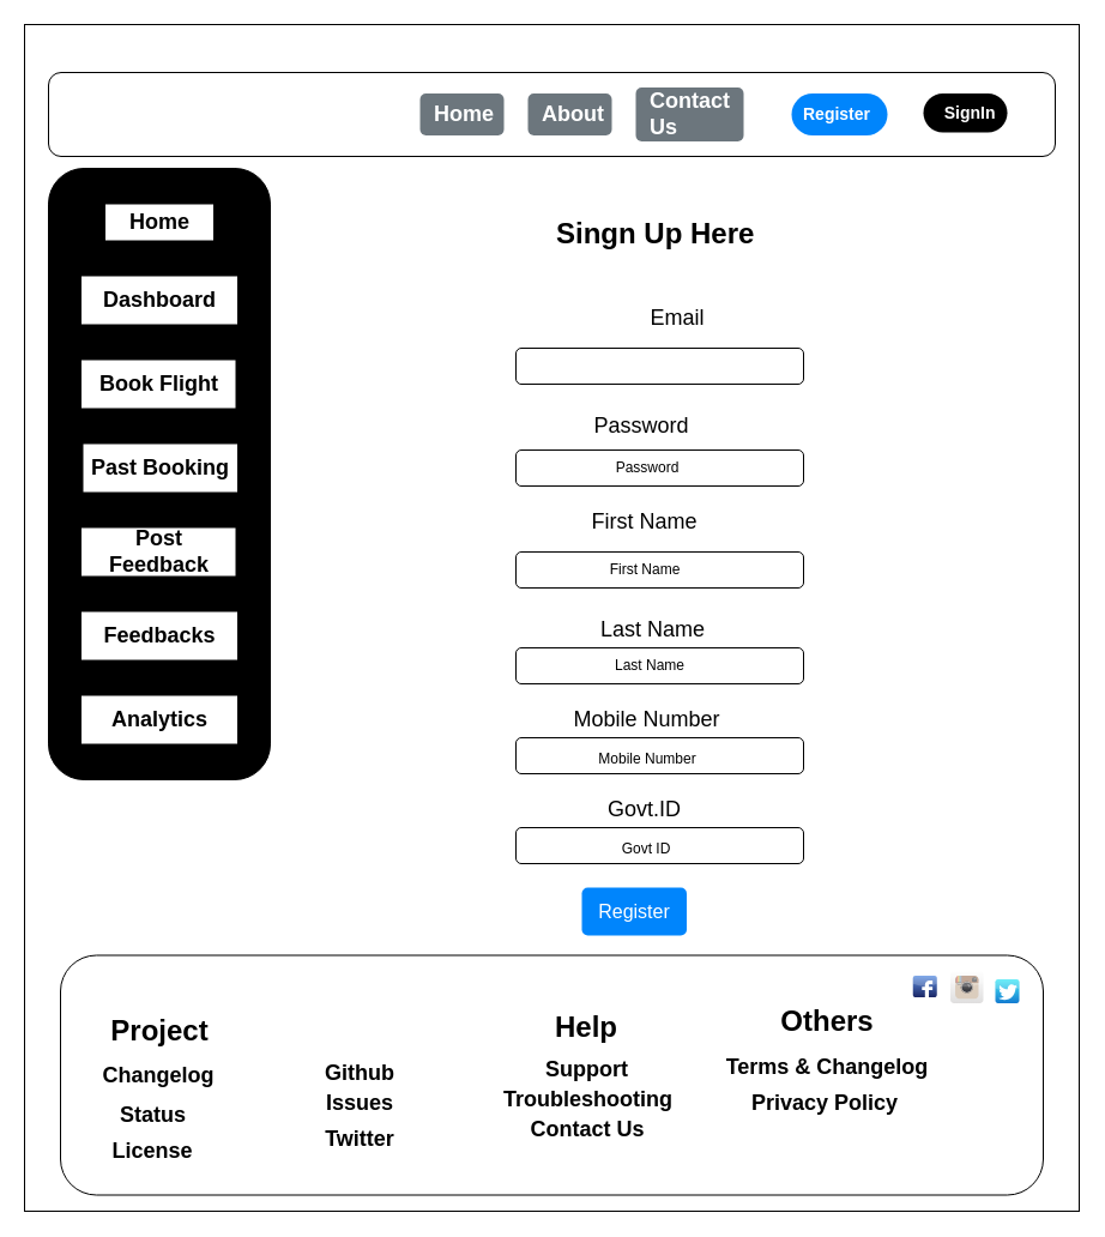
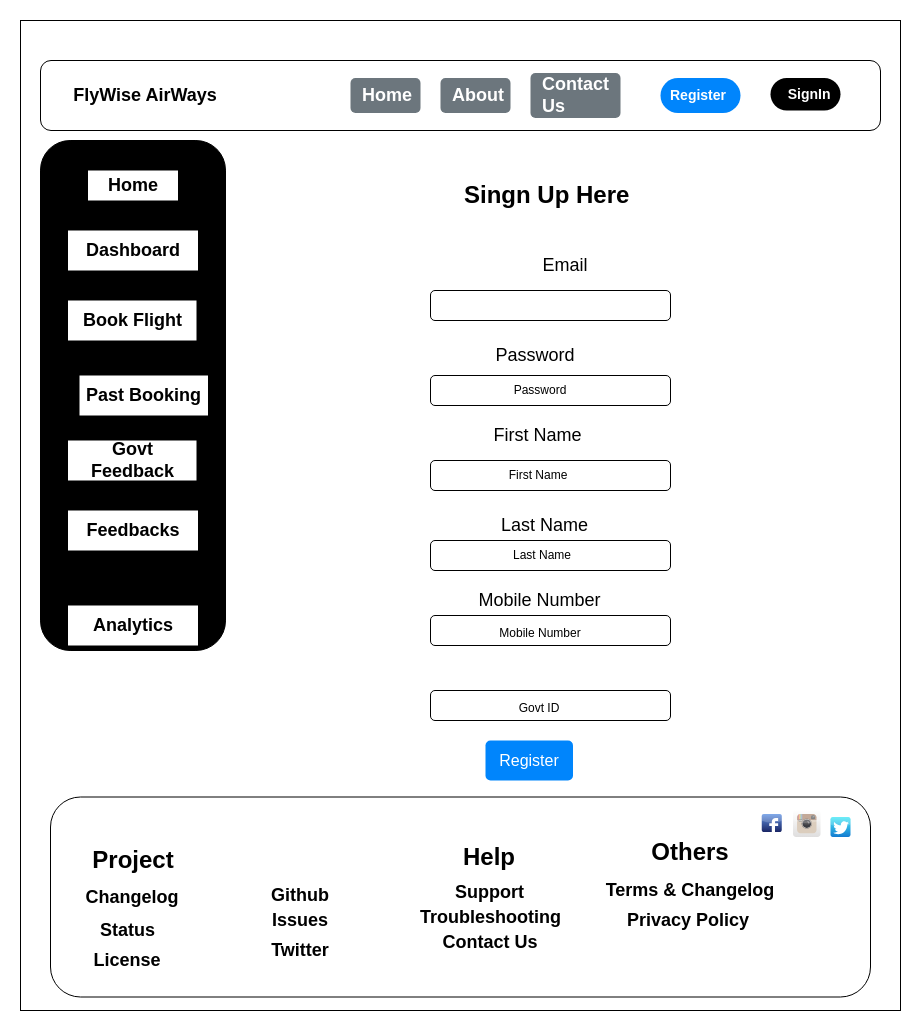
  <mxCell id="0" style=";html=1;" />
  <mxCell id="1" style=";html=1;" parent="0" />
  <mxCell id="2" style="edgeStyle=orthogonalEdgeStyle;rounded=0;orthogonalLoop=1;jettySize=auto;html=1;exitX=0.5;exitY=1;exitDx=0;exitDy=0;" edge="1" parent="1"><mxGeometry relative="1" as="geometry"><mxPoint x="350" y="890" as="sourcePoint" /><mxPoint x="350" y="890" as="targetPoint" /></mxGeometry></mxCell>
  <mxCell id="3" value="" style="rounded=0;whiteSpace=wrap;html=1;" vertex="1" parent="1"><mxGeometry x="20" width="880" height="990" as="geometry" y="20" /></mxCell>
  <mxCell id="4" value="" style="rounded=1;whiteSpace=wrap;html=1;" vertex="1" parent="1"><mxGeometry x="40" y="60" width="840" height="70" as="geometry" /></mxCell>
+ <mxCell id="5" value="&lt;font style=&quot;font-size: 18px;&quot;&gt;&lt;b&gt;FlyWise AirWays&lt;/b&gt;&lt;/font&gt;" style="text;html=1;align=center;verticalAlign=middle;whiteSpace=wrap;rounded=0;" vertex="1" parent="1"><mxGeometry x="40" y="80" width="210" height="30" as="geometry" /></mxCell>
  <mxCell id="6" value="Home" style="html=1;shadow=0;dashed=0;shape=mxgraph.bootstrap.rrect;rSize=5;strokeColor=none;strokeWidth=1;fillColor=#6C767D;fontColor=#FFFFFF;whiteSpace=wrap;align=left;verticalAlign=middle;spacingLeft=10;fontStyle=1;fontSize=18;" vertex="1" parent="1"><mxGeometry x="350" y="77.5" width="70" height="35" as="geometry" /></mxCell>
  <mxCell id="7" value="Abo&lt;span style=&quot;color: rgba(0, 0, 0, 0); font-family: monospace; font-size: 0px; font-weight: 400; text-wrap: nowrap;&quot;&gt;%3CmxGraphModel%3E%3Croot%3E%3CmxCell%20id%3D%220%22%2F%3E%3CmxCell%20id%3D%221%22%20parent%3D%220%22%2F%3E%3CmxCell%20id%3D%222%22%20value%3D%22Home%22%20style%3D%22html%3D1%3Bshadow%3D0%3Bdashed%3D0%3Bshape%3Dmxgraph.bootstrap.rrect%3BrSize%3D5%3BstrokeColor%3Dnone%3BstrokeWidth%3D1%3BfillColor%3D%236C767D%3BfontColor%3D%23FFFFFF%3BwhiteSpace%3Dwrap%3Balign%3Dleft%3BverticalAlign%3Dmiddle%3BspacingLeft%3D10%3BfontStyle%3D1%3BfontSize%3D18%3B%22%20vertex%3D%221%22%20parent%3D%221%22%3E%3CmxGeometry%20x%3D%22430%22%20y%3D%2275%22%20width%3D%2270%22%20height%3D%2235%22%20as%3D%22geometry%22%2F%3E%3C%2FmxCell%3E%3C%2Froot%3E%3C%2FmxGraphModel%3E&lt;/span&gt;&lt;span style=&quot;color: rgba(0, 0, 0, 0); font-family: monospace; font-size: 0px; font-weight: 400; text-wrap: nowrap;&quot;&gt;%3CmxGraphModel%3E%3Croot%3E%3CmxCell%20id%3D%220%22%2F%3E%3CmxCell%20id%3D%221%22%20parent%3D%220%22%2F%3E%3CmxCell%20id%3D%222%22%20value%3D%22Home%22%20style%3D%22html%3D1%3Bshadow%3D0%3Bdashed%3D0%3Bshape%3Dmxgraph.bootstrap.rrect%3BrSize%3D5%3BstrokeColor%3Dnone%3BstrokeWidth%3D1%3BfillColor%3D%236C767D%3BfontColor%3D%23FFFFFF%3BwhiteSpace%3Dwrap%3Balign%3Dleft%3BverticalAlign%3Dmiddle%3BspacingLeft%3D10%3BfontStyle%3D1%3BfontSize%3D18%3B%22%20vertex%3D%221%22%20parent%3D%221%22%3E%3CmxGeometry%20x%3D%22430%22%20y%3D%2275%22%20width%3D%2270%22%20height%3D%2235%22%20as%3D%22geometry%22%2F%3E%3C%2FmxCell%3E%3C%2Froot%3E%3C%2FmxGraphModel%3E&lt;/span&gt;ut&amp;nbsp;&amp;nbsp;" style="html=1;shadow=0;dashed=0;shape=mxgraph.bootstrap.rrect;rSize=5;strokeColor=none;strokeWidth=1;fillColor=#6C767D;fontColor=#FFFFFF;whiteSpace=wrap;align=left;verticalAlign=middle;spacingLeft=10;fontStyle=1;fontSize=18;" vertex="1" parent="1"><mxGeometry x="440" y="77.5" width="70" height="35" as="geometry" /></mxCell>
  <mxCell id="8" value="Contact Us" style="html=1;shadow=0;dashed=0;shape=mxgraph.bootstrap.rrect;rSize=5;strokeColor=none;strokeWidth=1;fillColor=#6C767D;fontColor=#FFFFFF;whiteSpace=wrap;align=left;verticalAlign=middle;spacingLeft=10;fontStyle=1;fontSize=18;" vertex="1" parent="1"><mxGeometry x="530" y="72.5" width="90" height="45" as="geometry" /></mxCell>
  <mxCell id="9" value="Register" style="rounded=1;whiteSpace=wrap;html=1;arcSize=50;strokeColor=none;strokeWidth=1;fillColor=#0085FC;fontColor=#FFFFFF;whiteSpace=wrap;align=left;verticalAlign=middle;spacingLeft=0;fontStyle=1;fontSize=14;spacing=10;" vertex="1" parent="1"><mxGeometry x="660" y="77.5" width="80" height="35" as="geometry" /></mxCell>
  <mxCell id="10" value="&amp;nbsp; SignIn" style="rounded=1;whiteSpace=wrap;html=1;arcSize=50;strokeColor=none;strokeWidth=1;fillColor=#000000;fontColor=#FFFFFF;whiteSpace=wrap;align=left;verticalAlign=middle;spacingLeft=0;fontStyle=1;fontSize=14;spacing=10;" vertex="1" parent="1"><mxGeometry x="770" y="77.5" width="70" height="32.5" as="geometry" /></mxCell>
  <mxCell id="11" value="" style="rounded=1;whiteSpace=wrap;html=1;fillColor=#000000;arcSize=16;" vertex="1" parent="1"><mxGeometry x="40" y="140" width="185" height="510" as="geometry" /></mxCell>
  <mxCell id="12" value="&lt;b&gt;&lt;font style=&quot;font-size: 18px;&quot;&gt;Home&lt;/font&gt;&lt;/b&gt;" style="text;html=1;align=center;verticalAlign=middle;whiteSpace=wrap;rounded=0;fillColor=#FFFFFF;" vertex="1" parent="1"><mxGeometry x="87.5" y="170" width="90" height="30" as="geometry" /></mxCell>
  <mxCell id="13" value="&lt;font style=&quot;font-size: 18px;&quot;&gt;&lt;b&gt;Dashboard&lt;/b&gt;&lt;/font&gt;" style="text;html=1;align=center;verticalAlign=middle;whiteSpace=wrap;rounded=0;fillColor=#FFFFFF;" vertex="1" parent="1"><mxGeometry x="67.5" y="230" width="130" height="40" as="geometry" /></mxCell>
  <mxCell id="14" value="&lt;b&gt;&lt;font style=&quot;font-size: 18px;&quot;&gt;Book Flight&lt;/font&gt;&lt;/b&gt;" style="text;html=1;align=center;verticalAlign=middle;whiteSpace=wrap;rounded=0;fillColor=#FFFFFF;" vertex="1" parent="1"><mxGeometry x="67.5" y="300" width="128.5" height="40" as="geometry" /></mxCell>
- <mxCell id="15" value="&lt;span style=&quot;font-size: 18px;&quot;&gt;&lt;b&gt;Past Booking&lt;/b&gt;&lt;/span&gt;" style="text;html=1;align=center;verticalAlign=middle;whiteSpace=wrap;rounded=0;fillColor=#FFFFFF;" vertex="1" parent="1"><mxGeometry x="69" y="370" width="128.5" height="40" as="geometry" /></mxCell>
- <mxCell id="16" value="&lt;span style=&quot;font-size: 18px;&quot;&gt;&lt;b&gt;Post Feedback&lt;/b&gt;&lt;/span&gt;" style="text;html=1;align=center;verticalAlign=middle;whiteSpace=wrap;rounded=0;fillColor=#FFFFFF;" vertex="1" parent="1"><mxGeometry x="67.5" y="440" width="128.5" height="40" as="geometry" /></mxCell>
+ <mxCell id="15" value="&lt;span style=&quot;font-size: 18px;&quot;&gt;&lt;b&gt;Past Booking&lt;/b&gt;&lt;/span&gt;" style="text;html=1;align=center;verticalAlign=middle;whiteSpace=wrap;rounded=0;fillColor=#FFFFFF;" vertex="1" parent="1"><mxGeometry x="79" y="375" width="128.5" height="40" as="geometry" /></mxCell>
+ <mxCell id="16" value="&lt;span style=&quot;font-size: 18px;&quot;&gt;&lt;b&gt;Govt Feedback&lt;/b&gt;&lt;/span&gt;" style="text;html=1;align=center;verticalAlign=middle;whiteSpace=wrap;rounded=0;fillColor=#FFFFFF;" vertex="1" parent="1"><mxGeometry x="67.5" y="440" width="128.5" height="40" as="geometry" /></mxCell>
  <mxCell id="17" value="&lt;span style=&quot;font-size: 18px;&quot;&gt;&lt;b&gt;Feedbacks&lt;/b&gt;&lt;/span&gt;" style="text;html=1;align=center;verticalAlign=middle;whiteSpace=wrap;rounded=0;fillColor=#FFFFFF;" vertex="1" parent="1"><mxGeometry x="67.5" y="510" width="130" height="40" as="geometry" /></mxCell>
- <mxCell id="18" value="&lt;span style=&quot;font-size: 18px;&quot;&gt;&lt;b&gt;Analytics&lt;/b&gt;&lt;/span&gt;" style="text;html=1;align=center;verticalAlign=middle;whiteSpace=wrap;rounded=0;fillColor=#FFFFFF;" vertex="1" parent="1"><mxGeometry x="67.5" y="580" width="130" height="40" as="geometry" /></mxCell>
+ <mxCell id="18" value="&lt;span style=&quot;font-size: 18px;&quot;&gt;&lt;b&gt;Analytics&lt;/b&gt;&lt;/span&gt;" style="text;html=1;align=center;verticalAlign=middle;whiteSpace=wrap;rounded=0;fillColor=#FFFFFF;" vertex="1" parent="1"><mxGeometry x="67.5" y="605" width="130" height="40" as="geometry" /></mxCell>
  <mxCell id="19" value="" style="rounded=1;whiteSpace=wrap;html=1;fillColor=#FFFFFF;" vertex="1" parent="1"><mxGeometry x="50" y="796.5" width="820" height="200" as="geometry" /></mxCell>
  <mxCell id="20" value="&lt;font style=&quot;font-size: 24px;&quot;&gt;&lt;b style=&quot;&quot;&gt;Project&lt;/b&gt;&lt;/font&gt;&lt;div&gt;&lt;font size=&quot;3&quot; style=&quot;&quot;&gt;&lt;b&gt;&lt;br&gt;&lt;/b&gt;&lt;/font&gt;&lt;/div&gt;&lt;div&gt;&lt;font style=&quot;font-size: 18px;&quot;&gt;&lt;b&gt;&lt;br&gt;&lt;/b&gt;&lt;/font&gt;&lt;/div&gt;" style="text;html=1;align=center;verticalAlign=middle;whiteSpace=wrap;rounded=0;" vertex="1" parent="1"><mxGeometry x="37.5" y="820" width="190" height="120" as="geometry" /></mxCell>
  <mxCell id="21" value="&lt;font style=&quot;font-size: 18px;&quot;&gt;&lt;b&gt;Changelog&lt;/b&gt;&lt;/font&gt;" style="text;html=1;align=center;verticalAlign=middle;whiteSpace=wrap;rounded=0;" vertex="1" parent="1"><mxGeometry x="76.75" y="871.5" width="110" height="50" as="geometry" /></mxCell>
  <mxCell id="22" value="&lt;font style=&quot;font-size: 18px;&quot;&gt;&lt;b&gt;Status&lt;/b&gt;&lt;/font&gt;" style="text;html=1;align=center;verticalAlign=middle;whiteSpace=wrap;rounded=0;" vertex="1" parent="1"><mxGeometry x="86.5" y="910" width="81" height="40" as="geometry" /></mxCell>
  <mxCell id="23" value="&lt;b&gt;&lt;font style=&quot;font-size: 18px;&quot;&gt;License&lt;/font&gt;&lt;/b&gt;" style="text;html=1;align=center;verticalAlign=middle;whiteSpace=wrap;rounded=0;" vertex="1" parent="1"><mxGeometry x="86.5" y="940" width="80" height="40" as="geometry" /></mxCell>
  <mxCell id="24" value="&lt;font style=&quot;font-size: 18px;&quot;&gt;&lt;b&gt;Github&lt;/b&gt;&lt;/font&gt;" style="text;html=1;align=center;verticalAlign=middle;whiteSpace=wrap;rounded=0;" vertex="1" parent="1"><mxGeometry x="270" y="880" width="60" height="30" as="geometry" /></mxCell>
  <mxCell id="25" value="&lt;font style=&quot;font-size: 18px;&quot;&gt;&lt;b&gt;Issues&lt;/b&gt;&lt;/font&gt;" style="text;html=1;align=center;verticalAlign=middle;whiteSpace=wrap;rounded=0;" vertex="1" parent="1"><mxGeometry x="260" y="900" width="80" height="40" as="geometry" /></mxCell>
  <mxCell id="26" value="&lt;span style=&quot;font-size: 18px;&quot;&gt;&lt;b&gt;Twitter&lt;/b&gt;&lt;/span&gt;" style="text;html=1;align=center;verticalAlign=middle;whiteSpace=wrap;rounded=0;" vertex="1" parent="1"><mxGeometry x="260" y="930" width="80" height="40" as="geometry" /></mxCell>
  <mxCell id="27" value="&lt;b style=&quot;&quot;&gt;&lt;font style=&quot;font-size: 24px;&quot;&gt;Help&lt;/font&gt;&lt;/b&gt;" style="text;html=1;align=center;verticalAlign=middle;whiteSpace=wrap;rounded=0;" vertex="1" parent="1"><mxGeometry x="448.75" y="836.5" width="80" height="40" as="geometry" /></mxCell>
  <mxCell id="28" value="&lt;b style=&quot;&quot;&gt;&lt;font style=&quot;font-size: 18px;&quot;&gt;Support&lt;/font&gt;&lt;/b&gt;" style="text;html=1;align=center;verticalAlign=middle;whiteSpace=wrap;rounded=0;" vertex="1" parent="1"><mxGeometry x="447.5" y="871.5" width="82.5" height="40" as="geometry" /></mxCell>
  <mxCell id="29" value="&lt;span style=&quot;font-size: 18px;&quot;&gt;&lt;b&gt;Troubleshooting&lt;/b&gt;&lt;/span&gt;" style="text;html=1;align=center;verticalAlign=middle;whiteSpace=wrap;rounded=0;" vertex="1" parent="1"><mxGeometry x="448.75" y="896.5" width="82.5" height="40" as="geometry" /></mxCell>
  <mxCell id="30" value="&lt;span style=&quot;font-size: 18px;&quot;&gt;&lt;b&gt;Contact Us&lt;/b&gt;&lt;/span&gt;" style="text;html=1;align=center;verticalAlign=middle;whiteSpace=wrap;rounded=0;" vertex="1" parent="1"><mxGeometry x="420" y="921.5" width="140" height="40" as="geometry" /></mxCell>
  <mxCell id="31" value="&lt;span style=&quot;font-size: 24px;&quot;&gt;&lt;b&gt;Others&lt;/b&gt;&lt;/span&gt;" style="text;html=1;align=center;verticalAlign=middle;whiteSpace=wrap;rounded=0;" vertex="1" parent="1"><mxGeometry x="650" y="831.5" width="80" height="40" as="geometry" /></mxCell>
  <mxCell id="32" value="&lt;span style=&quot;font-size: 18px;&quot;&gt;&lt;b&gt;Terms &amp;amp; Changelog&lt;/b&gt;&lt;/span&gt;" style="text;html=1;align=center;verticalAlign=middle;whiteSpace=wrap;rounded=0;" vertex="1" parent="1"><mxGeometry x="580" y="870" width="220" height="40" as="geometry" /></mxCell>
  <mxCell id="33" value="&lt;span style=&quot;font-size: 18px;&quot;&gt;&lt;b&gt;Privacy Policy&lt;/b&gt;&lt;/span&gt;" style="text;html=1;align=center;verticalAlign=middle;whiteSpace=wrap;rounded=0;" vertex="1" parent="1"><mxGeometry x="615" y="900" width="146.25" height="40" as="geometry" /></mxCell>
  <mxCell id="34" value="" style="dashed=0;outlineConnect=0;html=1;align=center;labelPosition=center;verticalLabelPosition=bottom;verticalAlign=top;shape=mxgraph.webicons.facebook;fillColor=#6294E4;gradientColor=#1A2665" vertex="1" parent="1"><mxGeometry x="761.25" y="813.5" width="20" height="18" as="geometry" /></mxCell>
  <mxCell id="35" value="" style="dashed=0;outlineConnect=0;html=1;align=center;labelPosition=center;verticalLabelPosition=bottom;verticalAlign=top;shape=mxgraph.webicons.instagram;gradientColor=#DFDEDE" vertex="1" parent="1"><mxGeometry x="792.5" y="809.5" width="27.5" height="27" as="geometry" /></mxCell>
  <mxCell id="36" value="" style="dashed=0;outlineConnect=0;html=1;align=center;labelPosition=center;verticalLabelPosition=bottom;verticalAlign=top;shape=mxgraph.webicons.twitter;fillColor=#49EAF7;gradientColor=#137BD0" vertex="1" parent="1"><mxGeometry x="830" y="816.5" width="20" height="20" as="geometry" /></mxCell>
  <mxCell id="37" value="&lt;font style=&quot;font-size: 24px;&quot;&gt;&lt;b&gt;Singn Up Here&amp;nbsp;&lt;/b&gt;&lt;/font&gt;" style="text;html=1;align=center;verticalAlign=middle;whiteSpace=wrap;rounded=0;" vertex="1" parent="1"><mxGeometry x="460" y="170" width="180" height="50" as="geometry" /></mxCell>
  <mxCell id="38" value="&lt;span style=&quot;font-size: 18px;&quot;&gt;Email&lt;/span&gt;" style="text;html=1;align=center;verticalAlign=middle;whiteSpace=wrap;rounded=0;" vertex="1" parent="1"><mxGeometry x="535" y="250" width="60" height="30" as="geometry" /></mxCell>
  <mxCell id="39" value="" style="rounded=1;whiteSpace=wrap;html=1;" vertex="1" parent="1"><mxGeometry x="430" y="290" width="240" height="30" as="geometry" /></mxCell>
  <mxCell id="40" value="&lt;span style=&quot;font-size: 18px;&quot;&gt;P&lt;/span&gt;&lt;span style=&quot;color: rgba(0, 0, 0, 0); font-family: monospace; font-size: 0px; text-align: start; text-wrap: nowrap;&quot;&gt;%3CmxGraphModel%3E%3Croot%3E%3CmxCell%20id%3D%220%22%2F%3E%3CmxCell%20id%3D%221%22%20parent%3D%220%22%2F%3E%3CmxCell%20id%3D%222%22%20value%3D%22Email%20Address%22%20style%3D%22text%3Bhtml%3D1%3Balign%3Dcenter%3BverticalAlign%3Dmiddle%3BwhiteSpace%3Dwrap%3Brounded%3D0%3B%22%20vertex%3D%221%22%20parent%3D%221%22%3E%3CmxGeometry%20x%3D%22625%22%20y%3D%22270%22%20width%3D%22130%22%20height%3D%2230%22%20as%3D%22geometry%22%2F%3E%3C%2FmxCell%3E%3C%2Froot%3E%3C%2FmxGraphModel%3E&lt;/span&gt;&lt;span style=&quot;font-size: 18px;&quot;&gt;assword&lt;/span&gt;" style="text;html=1;align=center;verticalAlign=middle;whiteSpace=wrap;rounded=0;" vertex="1" parent="1"><mxGeometry x="505" y="340" width="60" height="30" as="geometry" /></mxCell>
  <mxCell id="41" value="" style="rounded=1;whiteSpace=wrap;html=1;" vertex="1" parent="1"><mxGeometry x="430" y="375" width="240" height="30" as="geometry" /></mxCell>
  <mxCell id="42" value="Password" style="text;html=1;align=center;verticalAlign=middle;whiteSpace=wrap;rounded=0;" vertex="1" parent="1"><mxGeometry x="475" y="372.5" width="130" height="35" as="geometry" /></mxCell>
  <mxCell id="43" value="&lt;span style=&quot;font-size: 18px;&quot;&gt;First Name&lt;/span&gt;" style="text;html=1;align=center;verticalAlign=middle;whiteSpace=wrap;rounded=0;" vertex="1" parent="1"><mxGeometry x="475" y="420" width="125" height="30" as="geometry" /></mxCell>
  <mxCell id="44" value="" style="rounded=1;whiteSpace=wrap;html=1;" vertex="1" parent="1"><mxGeometry x="430" y="460" width="240" height="30" as="geometry" /></mxCell>
  <mxCell id="45" value="First Name" style="text;html=1;align=center;verticalAlign=middle;whiteSpace=wrap;rounded=0;" vertex="1" parent="1"><mxGeometry x="472.5" y="457.5" width="130" height="35" as="geometry" /></mxCell>
  <mxCell id="46" value="&lt;span style=&quot;font-size: 18px;&quot;&gt;Last Name&lt;/span&gt;" style="text;html=1;align=center;verticalAlign=middle;whiteSpace=wrap;rounded=0;" vertex="1" parent="1"><mxGeometry x="481.87" y="510" width="125" height="30" as="geometry" /></mxCell>
  <mxCell id="47" value="" style="rounded=1;whiteSpace=wrap;html=1;" vertex="1" parent="1"><mxGeometry x="430" y="540" width="240" height="30" as="geometry" /></mxCell>
  <mxCell id="48" value="Last Name" style="text;html=1;align=center;verticalAlign=middle;whiteSpace=wrap;rounded=0;" vertex="1" parent="1"><mxGeometry x="476.87" y="537.5" width="130" height="35" as="geometry" /></mxCell>
  <mxCell id="49" value="&lt;span style=&quot;font-size: 18px;&quot;&gt;Mobile Number&lt;/span&gt;" style="text;html=1;align=center;verticalAlign=middle;whiteSpace=wrap;rounded=0;" vertex="1" parent="1"><mxGeometry x="476.87" y="585" width="125" height="30" as="geometry" /></mxCell>
  <mxCell id="50" value="" style="rounded=1;whiteSpace=wrap;html=1;" vertex="1" parent="1"><mxGeometry x="430" y="615" width="240" height="30" as="geometry" /></mxCell>
  <mxCell id="51" value="Mobile Number" style="text;html=1;align=center;verticalAlign=middle;whiteSpace=wrap;rounded=0;" vertex="1" parent="1"><mxGeometry x="475" y="615" width="130" height="35" as="geometry" /></mxCell>
  <mxCell id="52" value="Register" style="html=1;shadow=0;dashed=0;shape=mxgraph.bootstrap.rrect;rSize=5;strokeColor=none;strokeWidth=1;fillColor=#0085FC;fontColor=#FFFFFF;whiteSpace=wrap;align=center;verticalAlign=middle;spacingLeft=0;fontStyle=0;fontSize=16;spacing=5;" vertex="1" parent="1"><mxGeometry x="485" y="740" width="87.5" height="40" as="geometry" /></mxCell>
- <mxCell id="53" value="&lt;span style=&quot;font-size: 18px;&quot;&gt;Govt.ID&lt;/span&gt;" style="text;html=1;align=center;verticalAlign=middle;whiteSpace=wrap;rounded=0;" vertex="1" parent="1"><mxGeometry x="475" y="660" width="125" height="30" as="geometry" /></mxCell>
  <mxCell id="54" value="" style="rounded=1;whiteSpace=wrap;html=1;" vertex="1" parent="1"><mxGeometry x="430" y="690" width="240" height="30" as="geometry" /></mxCell>
  <mxCell id="55" value="Govt ID" style="text;html=1;align=center;verticalAlign=middle;whiteSpace=wrap;rounded=0;" vertex="1" parent="1"><mxGeometry x="474.37" y="690" width="130" height="35" as="geometry" /></mxCell>
